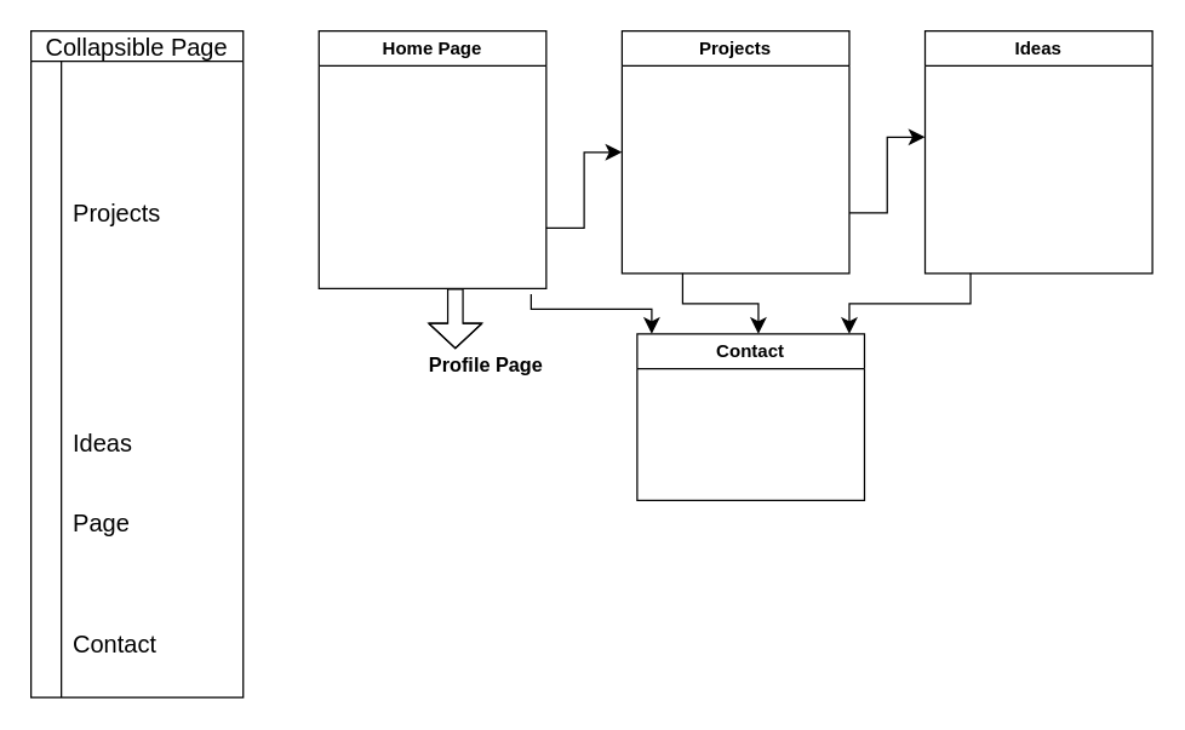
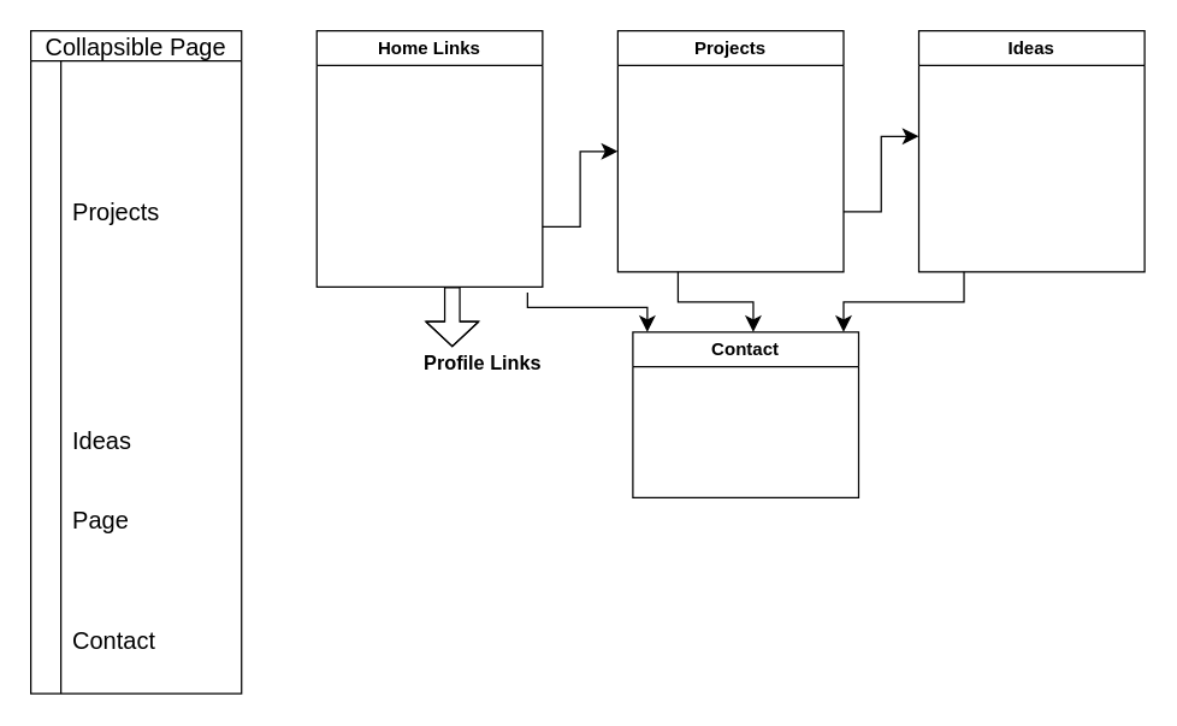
  <mxCell id="0" />
  <mxCell id="1" parent="0" />
- <mxCell id="2" value="Home Page" style="swimlane;whiteSpace=wrap;html=1;" vertex="1" parent="1"><mxGeometry x="210" y="20" width="150" height="170" as="geometry"><mxRectangle x="380" y="10" width="100" height="30" as="alternateBounds" /></mxGeometry></mxCell>
+ <mxCell id="2" value="Home Links" style="swimlane;whiteSpace=wrap;html=1;" vertex="1" parent="1"><mxGeometry x="210" y="20" width="150" height="170" as="geometry"><mxRectangle x="380" y="10" width="100" height="30" as="alternateBounds" /></mxGeometry></mxCell>
  <mxCell id="3" value="Ideas" style="swimlane;whiteSpace=wrap;html=1;" vertex="1" parent="1"><mxGeometry x="610" y="20" width="150" height="160" as="geometry" /></mxCell>
  <mxCell id="4" value="Projects" style="swimlane;whiteSpace=wrap;html=1;" vertex="1" parent="1"><mxGeometry x="410" y="20" width="150" height="160" as="geometry" /></mxCell>
  <mxCell id="5" value="Contact" style="swimlane;whiteSpace=wrap;html=1;" vertex="1" parent="1"><mxGeometry x="420" y="220" width="150" height="110" as="geometry" /></mxCell>
  <mxCell id="6" value="" style="shape=flexArrow;endArrow=classic;html=1;rounded=0;endWidth=24;endSize=5.13;" edge="1" parent="1"><mxGeometry width="50" height="50" relative="1" as="geometry"><mxPoint x="300" y="190" as="sourcePoint" /><mxPoint x="300" y="230" as="targetPoint" /><Array as="points"><mxPoint x="300" y="210" /></Array></mxGeometry></mxCell>
- <mxCell id="7" value="Profile Page" style="text;strokeColor=none;fillColor=none;html=1;fontSize=13;fontStyle=1;verticalAlign=middle;align=center;" vertex="1" parent="1"><mxGeometry x="270" y="220" width="100" height="40" as="geometry" /></mxCell>
+ <mxCell id="7" value="Profile Links" style="text;strokeColor=none;fillColor=none;html=1;fontSize=13;fontStyle=1;verticalAlign=middle;align=center;" vertex="1" parent="1"><mxGeometry x="270" y="220" width="100" height="40" as="geometry" /></mxCell>
  <mxCell id="8" value="Collapsible Page" style="shape=table;startSize=20;container=1;collapsible=0;childLayout=tableLayout;fixedRows=1;rowLines=0;fontStyle=0;strokeColor=default;fontSize=16;" vertex="1" parent="1"><mxGeometry x="20" y="20" width="140" height="440" as="geometry" /></mxCell>
  <mxCell id="9" value="" style="shape=tableRow;horizontal=0;startSize=0;swimlaneHead=0;swimlaneBody=0;top=0;left=0;bottom=0;right=0;collapsible=0;dropTarget=0;fillColor=none;points=[[0,0.5],[1,0.5]];portConstraint=eastwest;strokeColor=inherit;fontSize=16;" vertex="1" parent="8"><mxGeometry y="20" width="140" height="200" as="geometry" /></mxCell>
  <mxCell id="10" value="" style="shape=partialRectangle;html=1;whiteSpace=wrap;connectable=0;fillColor=none;top=0;left=0;bottom=0;right=0;overflow=hidden;pointerEvents=1;strokeColor=inherit;fontSize=16;" vertex="1" parent="9"><mxGeometry width="20" height="200" as="geometry"><mxRectangle width="20" height="200" as="alternateBounds" /></mxGeometry></mxCell>
  <mxCell id="11" value="Projects" style="shape=partialRectangle;html=1;whiteSpace=wrap;connectable=0;fillColor=none;top=0;left=0;bottom=0;right=0;align=left;spacingLeft=6;overflow=hidden;strokeColor=inherit;fontSize=16;" vertex="1" parent="9"><mxGeometry x="20" width="120" height="200" as="geometry"><mxRectangle width="120" height="200" as="alternateBounds" /></mxGeometry></mxCell>
  <mxCell id="12" value="" style="shape=tableRow;horizontal=0;startSize=0;swimlaneHead=0;swimlaneBody=0;top=0;left=0;bottom=0;right=0;collapsible=0;dropTarget=0;fillColor=none;points=[[0,0.5],[1,0.5]];portConstraint=eastwest;strokeColor=inherit;fontSize=16;" vertex="1" parent="8"><mxGeometry y="220" width="140" height="20" as="geometry" /></mxCell>
  <mxCell id="13" value="" style="shape=partialRectangle;html=1;whiteSpace=wrap;connectable=0;fillColor=none;top=0;left=0;bottom=0;right=0;overflow=hidden;pointerEvents=1;strokeColor=inherit;fontSize=16;" vertex="1" parent="12"><mxGeometry width="20" height="20" as="geometry"><mxRectangle width="20" height="20" as="alternateBounds" /></mxGeometry></mxCell>
  <mxCell id="14" value="" style="shape=partialRectangle;html=1;whiteSpace=wrap;connectable=0;fillColor=none;top=0;left=0;bottom=0;right=0;align=left;spacingLeft=6;overflow=hidden;strokeColor=inherit;fontSize=16;" vertex="1" parent="12"><mxGeometry x="20" width="120" height="20" as="geometry"><mxRectangle width="120" height="20" as="alternateBounds" /></mxGeometry></mxCell>
  <mxCell id="15" value="" style="shape=tableRow;horizontal=0;startSize=0;swimlaneHead=0;swimlaneBody=0;top=0;left=0;bottom=0;right=0;collapsible=0;dropTarget=0;fillColor=none;points=[[0,0.5],[1,0.5]];portConstraint=eastwest;strokeColor=inherit;fontSize=16;" vertex="1" parent="8"><mxGeometry y="240" width="140" height="20" as="geometry" /></mxCell>
  <mxCell id="16" value="" style="shape=partialRectangle;html=1;whiteSpace=wrap;connectable=0;fillColor=none;top=0;left=0;bottom=0;right=0;overflow=hidden;strokeColor=inherit;fontSize=16;" vertex="1" parent="15"><mxGeometry width="20" height="20" as="geometry"><mxRectangle width="20" height="20" as="alternateBounds" /></mxGeometry></mxCell>
  <mxCell id="17" value="" style="shape=partialRectangle;html=1;whiteSpace=wrap;connectable=0;fillColor=none;top=0;left=0;bottom=0;right=0;align=left;spacingLeft=6;overflow=hidden;strokeColor=inherit;fontSize=16;" vertex="1" parent="15"><mxGeometry x="20" width="120" height="20" as="geometry"><mxRectangle width="120" height="20" as="alternateBounds" /></mxGeometry></mxCell>
  <mxCell id="18" value="" style="shape=tableRow;horizontal=0;startSize=0;swimlaneHead=0;swimlaneBody=0;top=0;left=0;bottom=0;right=0;collapsible=0;dropTarget=0;fillColor=none;points=[[0,0.5],[1,0.5]];portConstraint=eastwest;strokeColor=inherit;fontSize=16;" vertex="1" parent="8"><mxGeometry y="260" width="140" height="20" as="geometry" /></mxCell>
  <mxCell id="19" value="" style="shape=partialRectangle;html=1;whiteSpace=wrap;connectable=0;fillColor=none;top=0;left=0;bottom=0;right=0;overflow=hidden;strokeColor=inherit;fontSize=16;" vertex="1" parent="18"><mxGeometry width="20" height="20" as="geometry"><mxRectangle width="20" height="20" as="alternateBounds" /></mxGeometry></mxCell>
  <mxCell id="20" value="Ideas" style="shape=partialRectangle;html=1;whiteSpace=wrap;connectable=0;fillColor=none;top=0;left=0;bottom=0;right=0;align=left;spacingLeft=6;overflow=hidden;strokeColor=inherit;fontSize=16;" vertex="1" parent="18"><mxGeometry x="20" width="120" height="20" as="geometry"><mxRectangle width="120" height="20" as="alternateBounds" /></mxGeometry></mxCell>
  <mxCell id="21" value="" style="shape=tableRow;horizontal=0;startSize=0;swimlaneHead=0;swimlaneBody=0;top=0;left=0;bottom=0;right=0;collapsible=0;dropTarget=0;fillColor=none;points=[[0,0.5],[1,0.5]];portConstraint=eastwest;strokeColor=inherit;fontSize=16;" vertex="1" parent="8"><mxGeometry y="280" width="140" height="90" as="geometry" /></mxCell>
  <mxCell id="22" value="" style="shape=partialRectangle;html=1;whiteSpace=wrap;connectable=0;fillColor=none;top=0;left=0;bottom=0;right=0;overflow=hidden;strokeColor=inherit;fontSize=16;" vertex="1" parent="21"><mxGeometry width="20" height="90" as="geometry"><mxRectangle width="20" height="90" as="alternateBounds" /></mxGeometry></mxCell>
  <mxCell id="23" value="Page" style="shape=partialRectangle;html=1;whiteSpace=wrap;connectable=0;fillColor=none;top=0;left=0;bottom=0;right=0;align=left;spacingLeft=6;overflow=hidden;strokeColor=inherit;fontSize=16;" vertex="1" parent="21"><mxGeometry x="20" width="120" height="90" as="geometry"><mxRectangle width="120" height="90" as="alternateBounds" /></mxGeometry></mxCell>
  <mxCell id="24" value="" style="shape=tableRow;horizontal=0;startSize=0;swimlaneHead=0;swimlaneBody=0;top=0;left=0;bottom=0;right=0;collapsible=0;dropTarget=0;fillColor=none;points=[[0,0.5],[1,0.5]];portConstraint=eastwest;strokeColor=inherit;fontSize=16;" vertex="1" parent="8"><mxGeometry y="370" width="140" height="70" as="geometry" /></mxCell>
  <mxCell id="25" value="" style="shape=partialRectangle;html=1;whiteSpace=wrap;connectable=0;fillColor=none;top=0;left=0;bottom=0;right=0;overflow=hidden;strokeColor=inherit;fontSize=16;" vertex="1" parent="24"><mxGeometry width="20" height="70" as="geometry"><mxRectangle width="20" height="70" as="alternateBounds" /></mxGeometry></mxCell>
  <mxCell id="26" value="Contact" style="shape=partialRectangle;html=1;whiteSpace=wrap;connectable=0;fillColor=none;top=0;left=0;bottom=0;right=0;align=left;spacingLeft=6;overflow=hidden;strokeColor=inherit;fontSize=16;" vertex="1" parent="24"><mxGeometry x="20" width="120" height="70" as="geometry"><mxRectangle width="120" height="70" as="alternateBounds" /></mxGeometry></mxCell>
  <mxCell id="27" value="" style="edgeStyle=elbowEdgeStyle;elbow=horizontal;endArrow=classic;html=1;curved=0;rounded=0;endSize=8;startSize=8;" edge="1" parent="1"><mxGeometry width="50" height="50" relative="1" as="geometry"><mxPoint x="360" y="150" as="sourcePoint" /><mxPoint x="410" y="100" as="targetPoint" /></mxGeometry></mxCell>
  <mxCell id="28" value="" style="edgeStyle=elbowEdgeStyle;elbow=horizontal;endArrow=classic;html=1;curved=0;rounded=0;endSize=8;startSize=8;" edge="1" parent="1"><mxGeometry width="50" height="50" relative="1" as="geometry"><mxPoint x="560" y="140" as="sourcePoint" /><mxPoint x="610" y="90" as="targetPoint" /></mxGeometry></mxCell>
  <mxCell id="29" value="" style="edgeStyle=elbowEdgeStyle;elbow=vertical;endArrow=classic;html=1;curved=0;rounded=0;endSize=8;startSize=8;" edge="1" parent="1"><mxGeometry width="50" height="50" relative="1" as="geometry"><mxPoint x="450" y="180" as="sourcePoint" /><mxPoint x="500" y="220" as="targetPoint" /></mxGeometry></mxCell>
  <mxCell id="30" value="" style="edgeStyle=elbowEdgeStyle;elbow=vertical;endArrow=classic;html=1;curved=0;rounded=0;endSize=8;startSize=8;" edge="1" parent="1"><mxGeometry width="50" height="50" relative="1" as="geometry"><mxPoint x="350" y="193.63" as="sourcePoint" /><mxPoint x="429.6" y="220" as="targetPoint" /><Array as="points"><mxPoint x="380" y="203.63" /></Array></mxGeometry></mxCell>
  <mxCell id="31" value="" style="edgeStyle=elbowEdgeStyle;elbow=vertical;endArrow=classic;html=1;curved=0;rounded=0;endSize=8;startSize=8;" edge="1" parent="1"><mxGeometry width="50" height="50" relative="1" as="geometry"><mxPoint x="640" y="180" as="sourcePoint" /><mxPoint x="560" y="220" as="targetPoint" /><Array as="points"><mxPoint x="600" y="200" /></Array></mxGeometry></mxCell>
